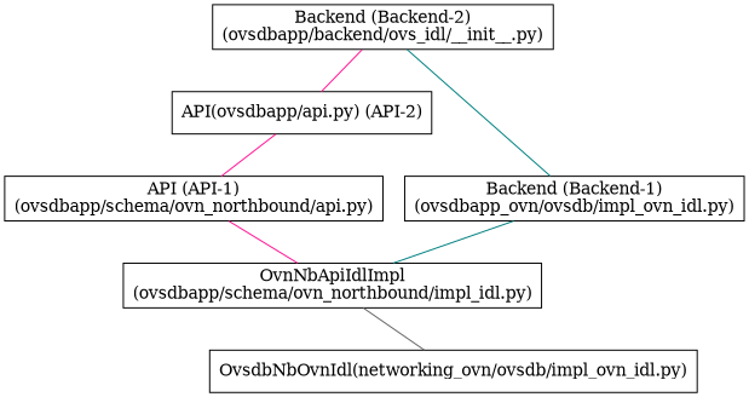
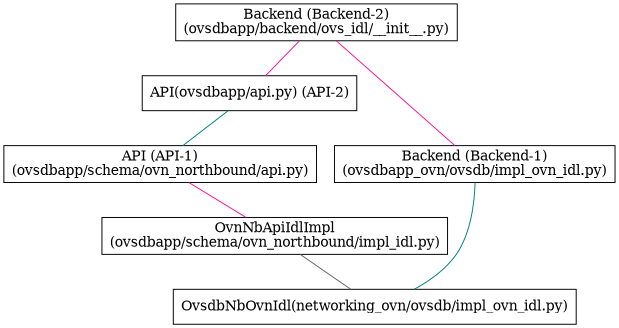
  graph {
    node [shape=box]
    edge [color=deeppink]
    n1 [label="API(ovsdbapp/api.py) (API-2)"]
    n2 [label="API (API-1)\n(ovsdbapp/schema/ovn_northbound/api.py)"]
    n3 [label="OvnNbApiIdlImpl\n(ovsdbapp/schema/ovn_northbound/impl_idl.py)"]
    n4 [label="OvsdbNbOvnIdl(networking_ovn/ovsdb/impl_ovn_idl.py)"]
    n5 [label="Backend (Backend-2)\n(ovsdbapp/backend/ovs_idl/__init__.py)"]
    n6 [label="Backend (Backend-1)\n(ovsdbapp_ovn/ovsdb/impl_ovn_idl.py)"]
-   n1 -- n2
+   n1 -- n2 [color=teal]
    n2 -- n3
    n3 -- n4 [color=gray40]
    n5 -- n1
-   n5 -- n6 [color=teal]
-   n6 -- n3 [color=teal]
+   n5 -- n6
+   n6 -- n4 [color=teal]
  }
